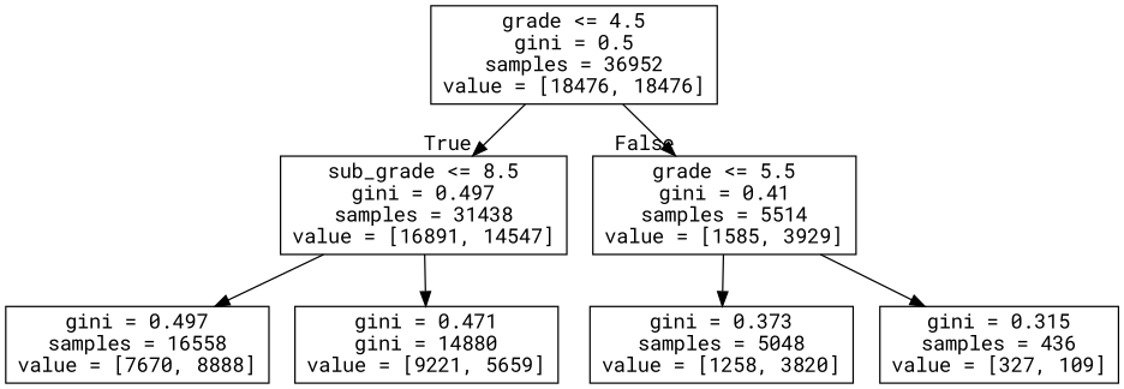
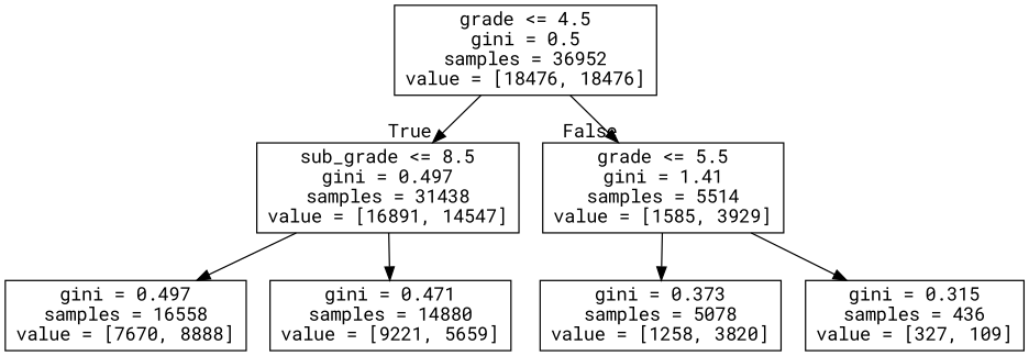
  digraph {
    fontname="Roboto Mono"
    node [fontname="Roboto Mono" shape=box]
    edge [fontname="Roboto Mono"]
    n1 [label="grade <= 4.5\ngini = 0.5\nsamples = 36952\nvalue = [18476, 18476]"]
    n2 [label="sub_grade <= 8.5\ngini = 0.497\nsamples = 31438\nvalue = [16891, 14547]"]
-   n3 [label="grade <= 5.5\ngini = 0.41\nsamples = 5514\nvalue = [1585, 3929]"]
+   n3 [label="grade <= 5.5\ngini = 1.41\nsamples = 5514\nvalue = [1585, 3929]"]
    n4 [label="gini = 0.497\nsamples = 16558\nvalue = [7670, 8888]"]
-   n5 [label="gini = 0.471\ngini = 14880\nvalue = [9221, 5659]"]
-   n6 [label="gini = 0.373\nsamples = 5048\nvalue = [1258, 3820]"]
+   n5 [label="gini = 0.471\nsamples = 14880\nvalue = [9221, 5659]"]
+   n6 [label="gini = 0.373\nsamples = 5078\nvalue = [1258, 3820]"]
    n7 [label="gini = 0.315\nsamples = 436\nvalue = [327, 109]"]
    n1 -> n2 [headlabel=True labelangle=45 labeldistance=2.5]
    n1 -> n3 [headlabel=False labelangle=-45 labeldistance=2.5]
    n2 -> n4
    n2 -> n5
    n3 -> n6
    n3 -> n7
  }
